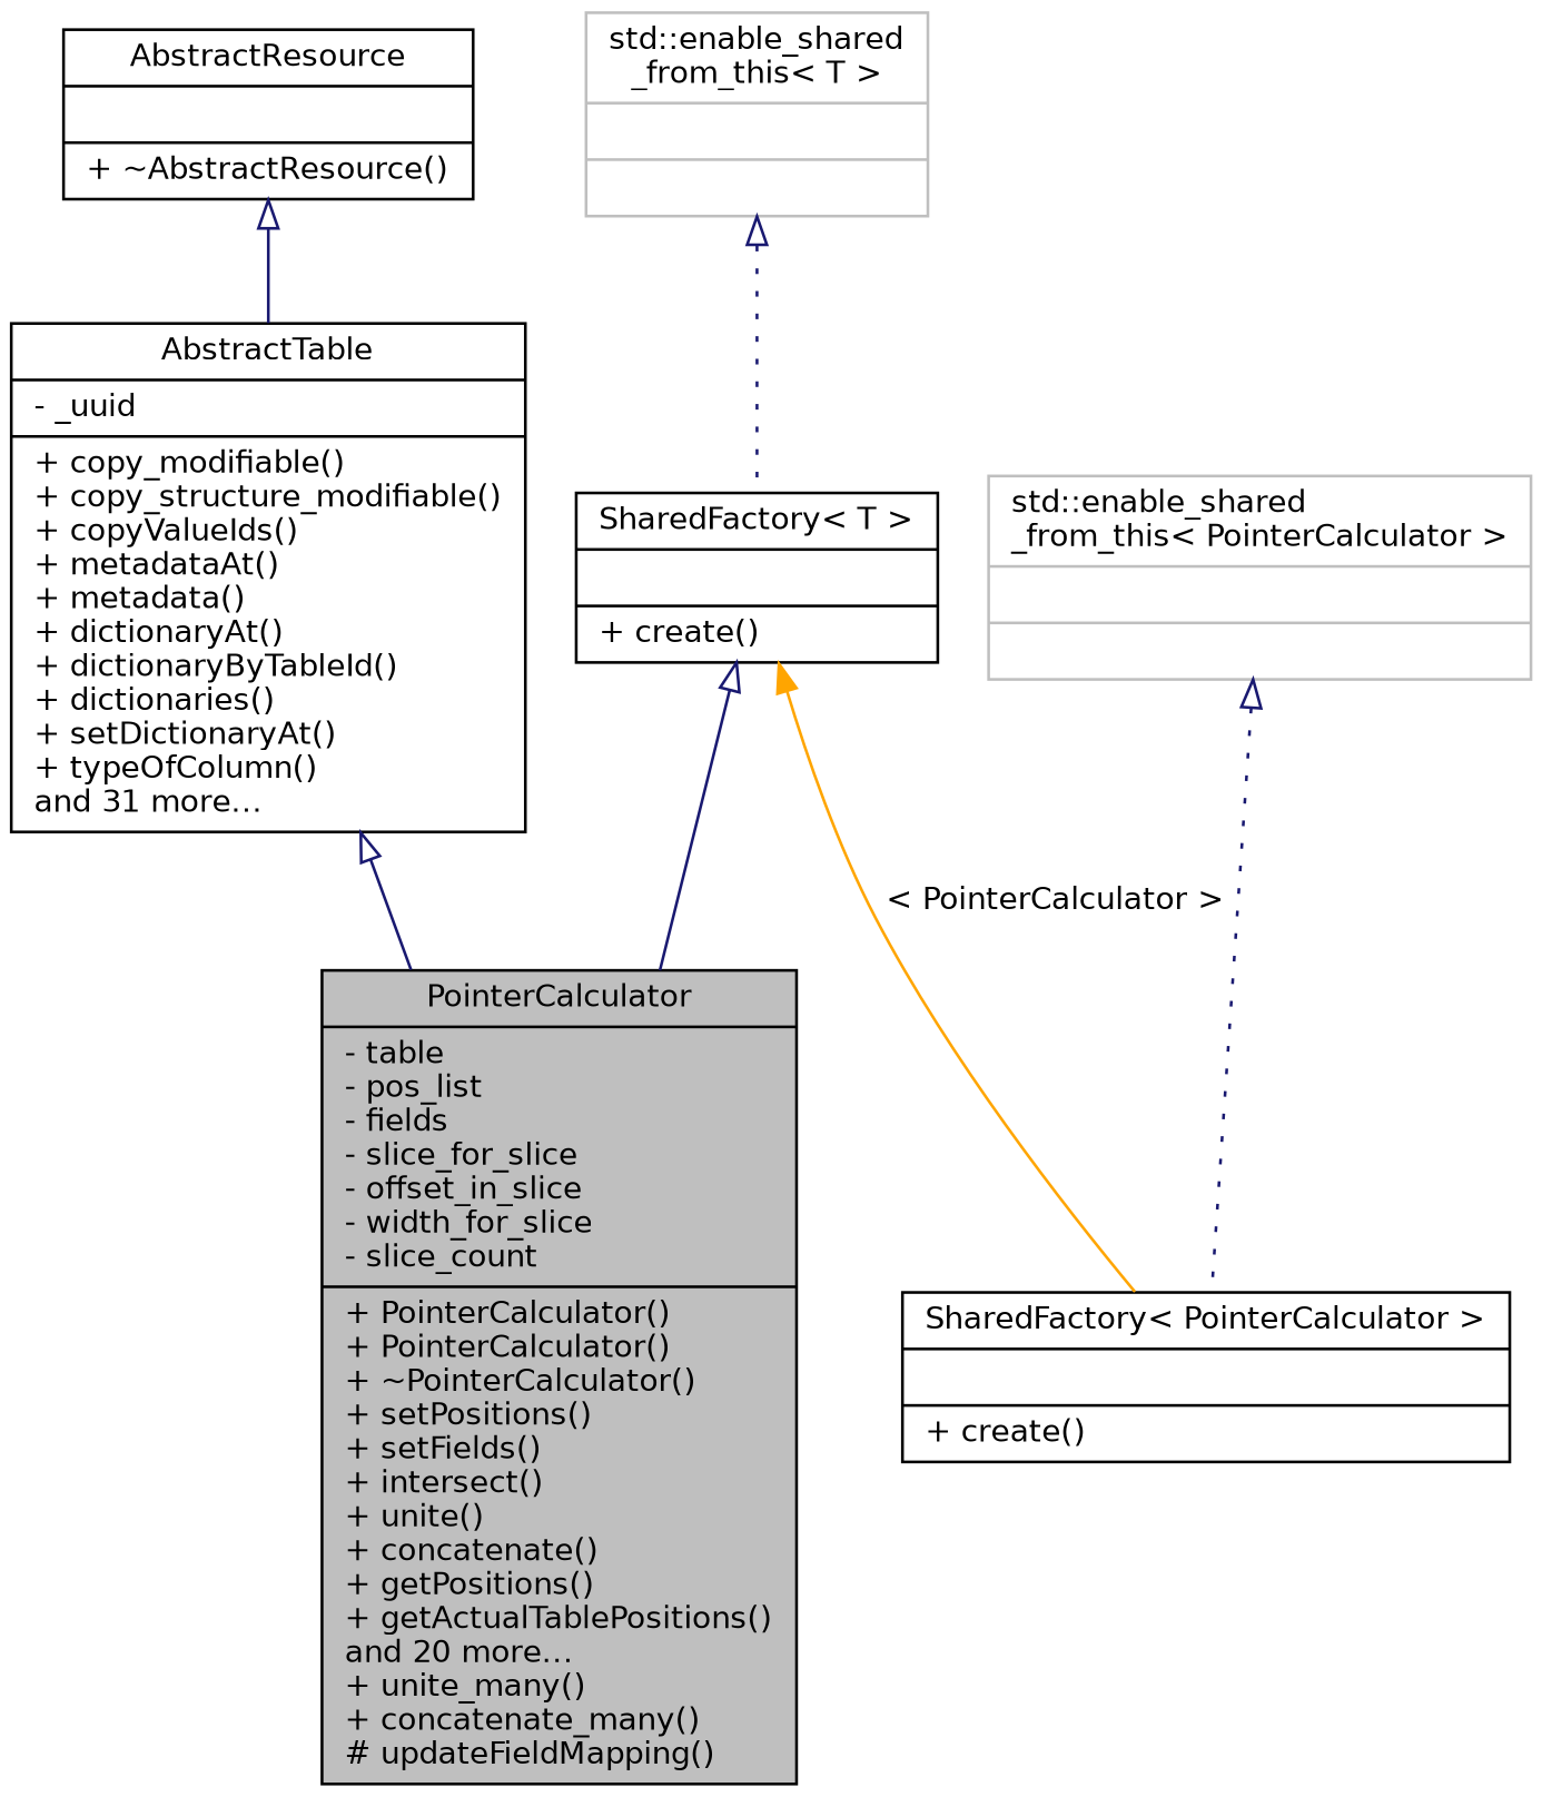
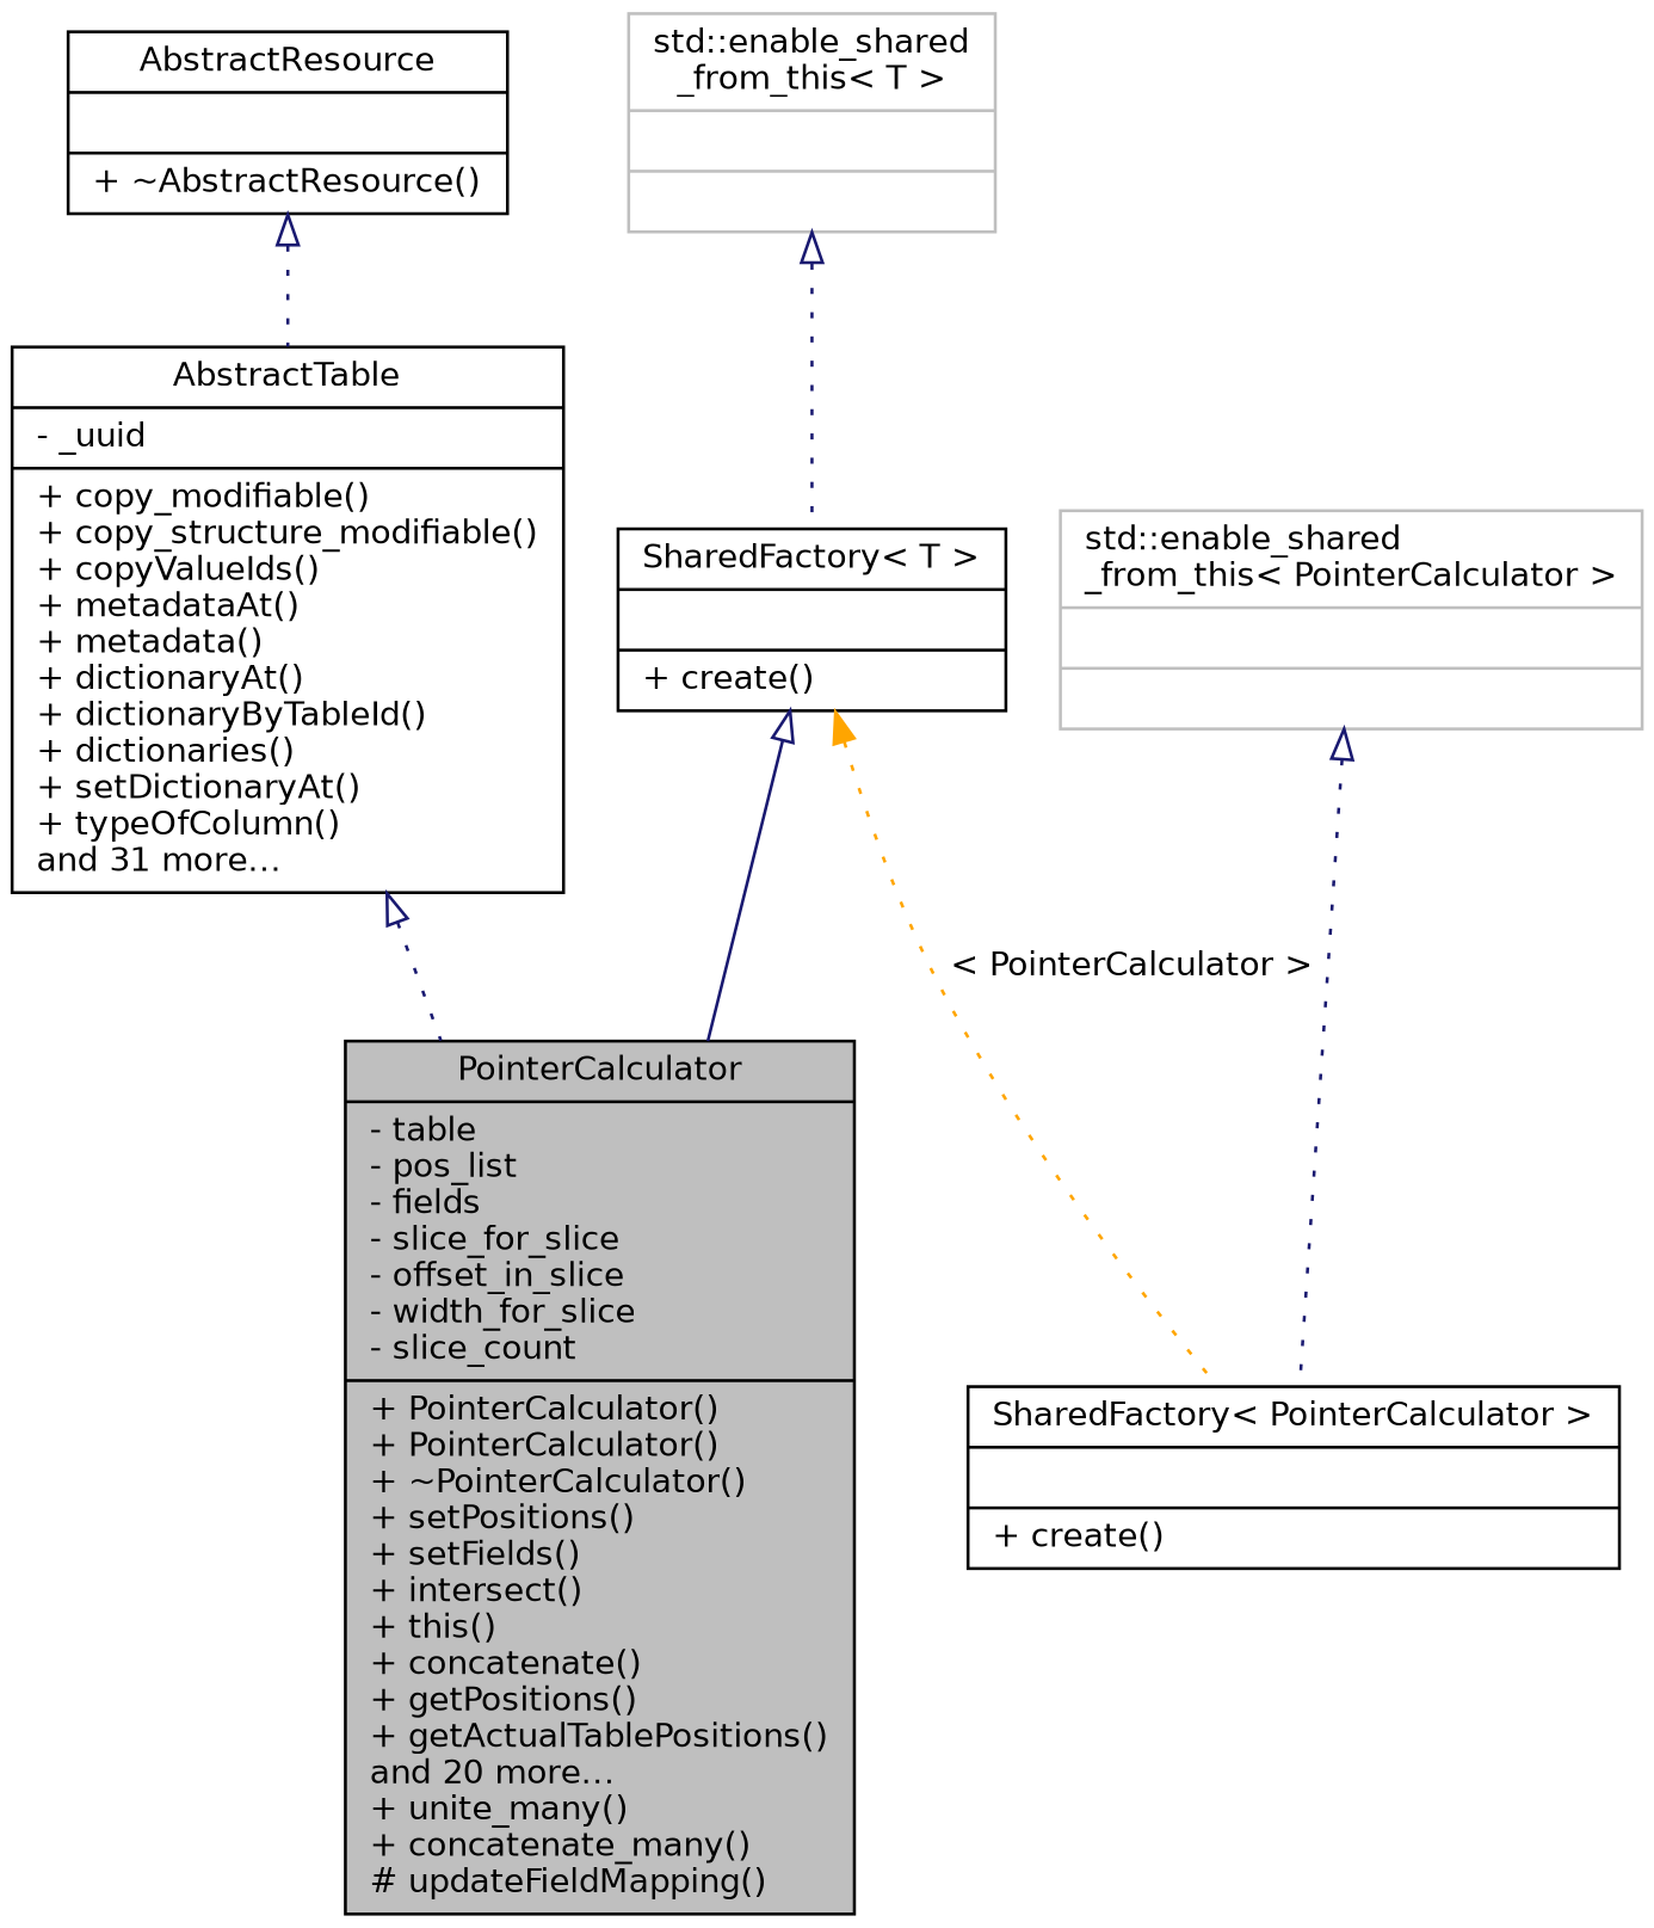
  digraph {
    node [color=black fillcolor=white fontname=Helvetica fontsize=11 shape=record style=filled]
    edge [arrowtail=onormal color=midnightblue dir=back fontname=Helvetica fontsize=11 labelfontname=Helvetica labelfontsize=11 style=solid]
-   n1 [fillcolor=grey75 fontcolor=black height=0.2 label="{PointerCalculator\n|- table\l- pos_list\l- fields\l- slice_for_slice\l- offset_in_slice\l- width_for_slice\l- slice_count\l|+ PointerCalculator()\l+ PointerCalculator()\l+ ~PointerCalculator()\l+ setPositions()\l+ setFields()\l+ intersect()\l+ unite()\l+ concatenate()\l+ getPositions()\l+ getActualTablePositions()\land 20 more...\l+ unite_many()\l+ concatenate_many()\l# updateFieldMapping()\l}" width=0.4]
+   n1 [fillcolor=grey75 fontcolor=black height=0.2 label="{PointerCalculator\n|- table\l- pos_list\l- fields\l- slice_for_slice\l- offset_in_slice\l- width_for_slice\l- slice_count\l|+ PointerCalculator()\l+ PointerCalculator()\l+ ~PointerCalculator()\l+ setPositions()\l+ setFields()\l+ intersect()\l+ this()\l+ concatenate()\l+ getPositions()\l+ getActualTablePositions()\land 20 more...\l+ unite_many()\l+ concatenate_many()\l# updateFieldMapping()\l}" width=0.4]
    n2 [height=0.2 label="{AbstractTable\n|- _uuid\l|+ copy_modifiable()\l+ copy_structure_modifiable()\l+ copyValueIds()\l+ metadataAt()\l+ metadata()\l+ dictionaryAt()\l+ dictionaryByTableId()\l+ dictionaries()\l+ setDictionaryAt()\l+ typeOfColumn()\land 31 more...\l}" width=0.4]
    n3 [height=0.2 label="{AbstractResource\n||+ ~AbstractResource()\l}" width=0.4]
    n4 [height=0.2 label="{SharedFactory\< PointerCalculator \>\n||+ create()\l}" width=0.4]
    n5 [color=grey75 height=0.2 label="{std::enable_shared\l_from_this\< PointerCalculator \>\n||}" width=0.4]
    n6 [height=0.2 label="{SharedFactory\< T \>\n||+ create()\l}" width=0.4]
    n7 [color=grey75 height=0.2 label="{std::enable_shared\l_from_this\< T \>\n||}" width=0.4]
-   n2 -> n1
-   n3 -> n2
+   n2 -> n1 [style=dotted]
+   n3 -> n2 [style=dotted]
    n5 -> n4 [style=dotted]
    n6 -> n1
-   n6 -> n4 [color=orange label=" \< PointerCalculator \>" arrowtail=""]
+   n6 -> n4 [color=orange label=" \< PointerCalculator \>" style=dotted arrowtail=""]
    n7 -> n6 [style=dotted]
  }
